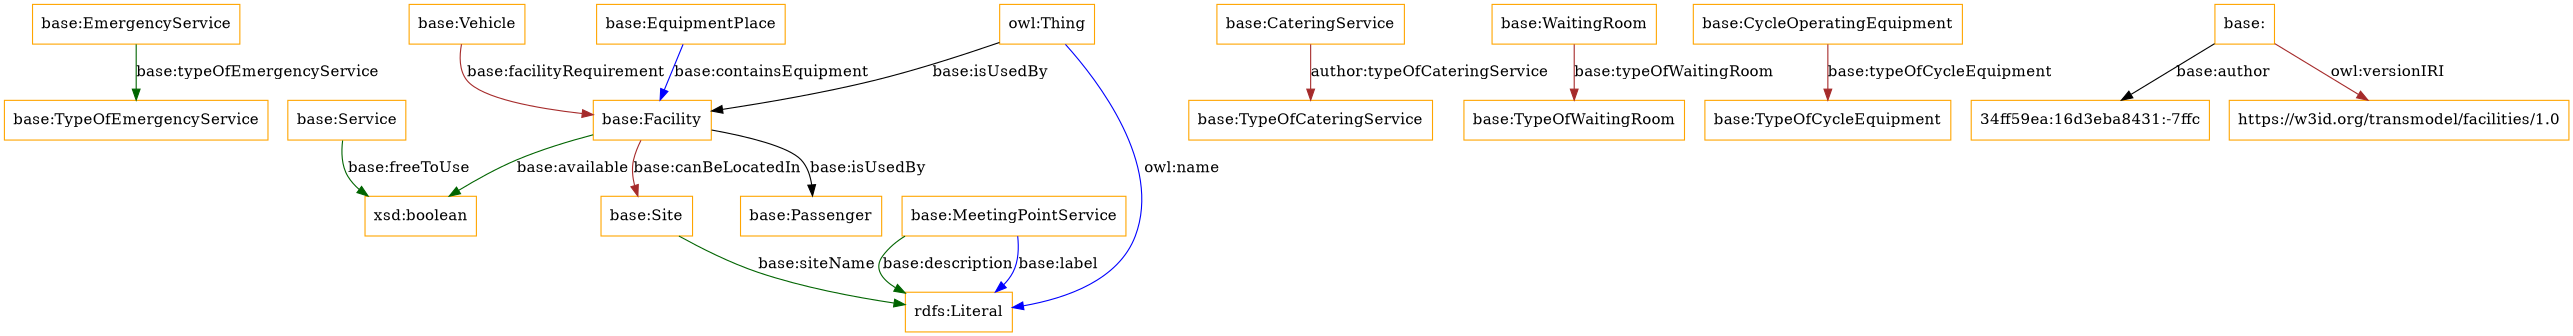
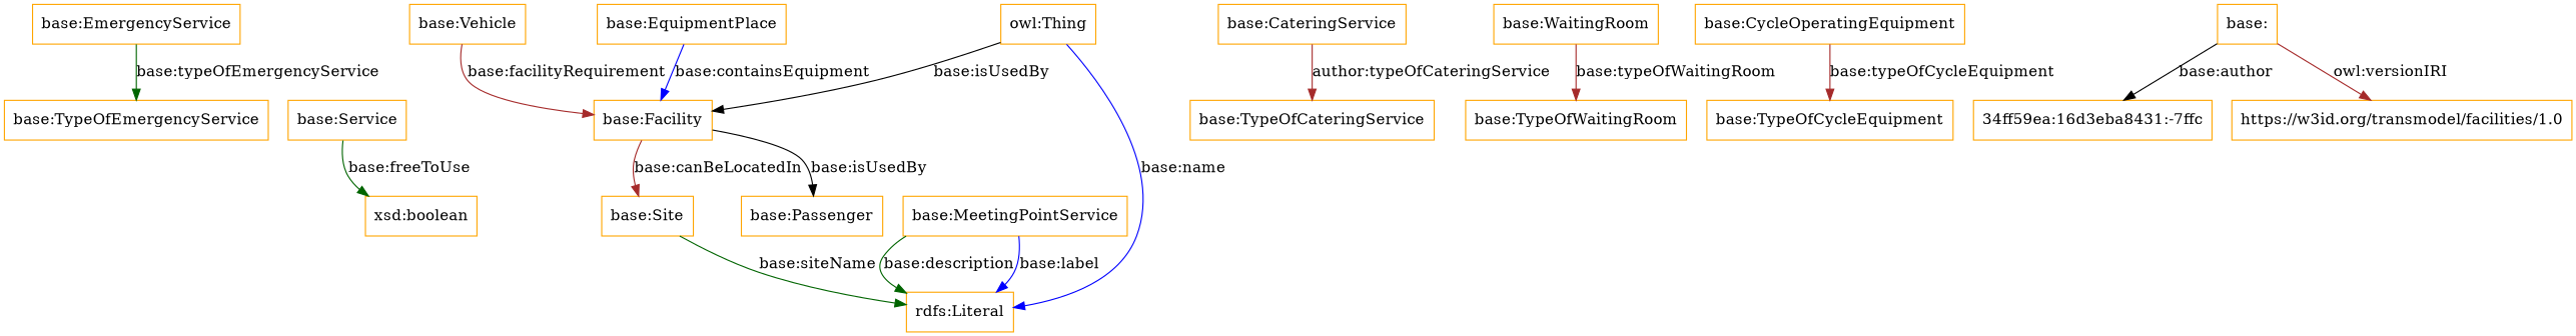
  digraph {
    rankdir=TB
    node [color=orange shape=rectangle]
    edge [color=brown]
    "base:EmergencyService"
    "base:TypeOfEmergencyService"
    "base:Vehicle"
    "base:Facility"
    "base:Site"
    "base:Passenger"
    "xsd:boolean"
    "rdfs:Literal"
    "base:CateringService"
    "base:TypeOfCateringService"
    "base:Service"
    "base:WaitingRoom"
    "base:TypeOfWaitingRoom"
    "base:CycleOperatingEquipment"
    "base:TypeOfCycleEquipment"
    "base:EquipmentPlace"
    "base:MeetingPointService"
    "base:"
    "34ff59ea:16d3eba8431:-7ffc"
    "https://w3id.org/transmodel/facilities/1.0"
    "owl:Thing"
    "base:EmergencyService" -> "base:TypeOfEmergencyService" [color=darkgreen label="base:typeOfEmergencyService"]
    "base:Vehicle" -> "base:Facility" [label="base:facilityRequirement"]
    "base:Facility" -> "base:Site" [label="base:canBeLocatedIn"]
    "base:Facility" -> "base:Passenger" [color=black label="base:isUsedBy"]
-   "base:Facility" -> "xsd:boolean" [color=darkgreen label="base:available"]
    "base:Site" -> "rdfs:Literal" [color=darkgreen label="base:siteName"]
    "base:CateringService" -> "base:TypeOfCateringService" [label="author:typeOfCateringService"]
    "base:Service" -> "xsd:boolean" [color=darkgreen label="base:freeToUse"]
    "base:WaitingRoom" -> "base:TypeOfWaitingRoom" [label="base:typeOfWaitingRoom"]
    "base:CycleOperatingEquipment" -> "base:TypeOfCycleEquipment" [label="base:typeOfCycleEquipment"]
    "base:EquipmentPlace" -> "base:Facility" [color=blue label="base:containsEquipment"]
    "base:MeetingPointService" -> "rdfs:Literal" [color=darkgreen label="base:description"]
    "base:MeetingPointService" -> "rdfs:Literal" [color=blue label="base:label"]
    "base:" -> "34ff59ea:16d3eba8431:-7ffc" [color=black label="base:author"]
    "base:" -> "https://w3id.org/transmodel/facilities/1.0" [label="owl:versionIRI"]
    "owl:Thing" -> "base:Facility" [color=black label="base:isUsedBy"]
-   "owl:Thing" -> "rdfs:Literal" [color=blue label="owl:name"]
+   "owl:Thing" -> "rdfs:Literal" [color=blue label="base:name"]
  }
